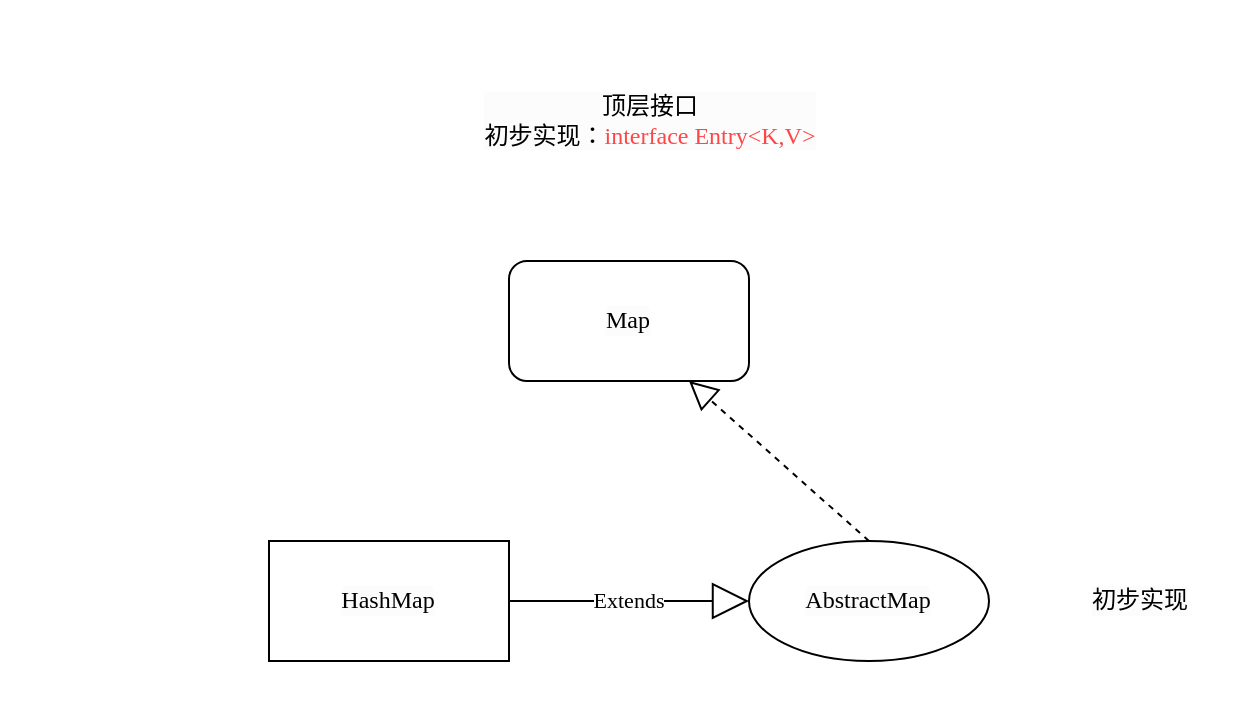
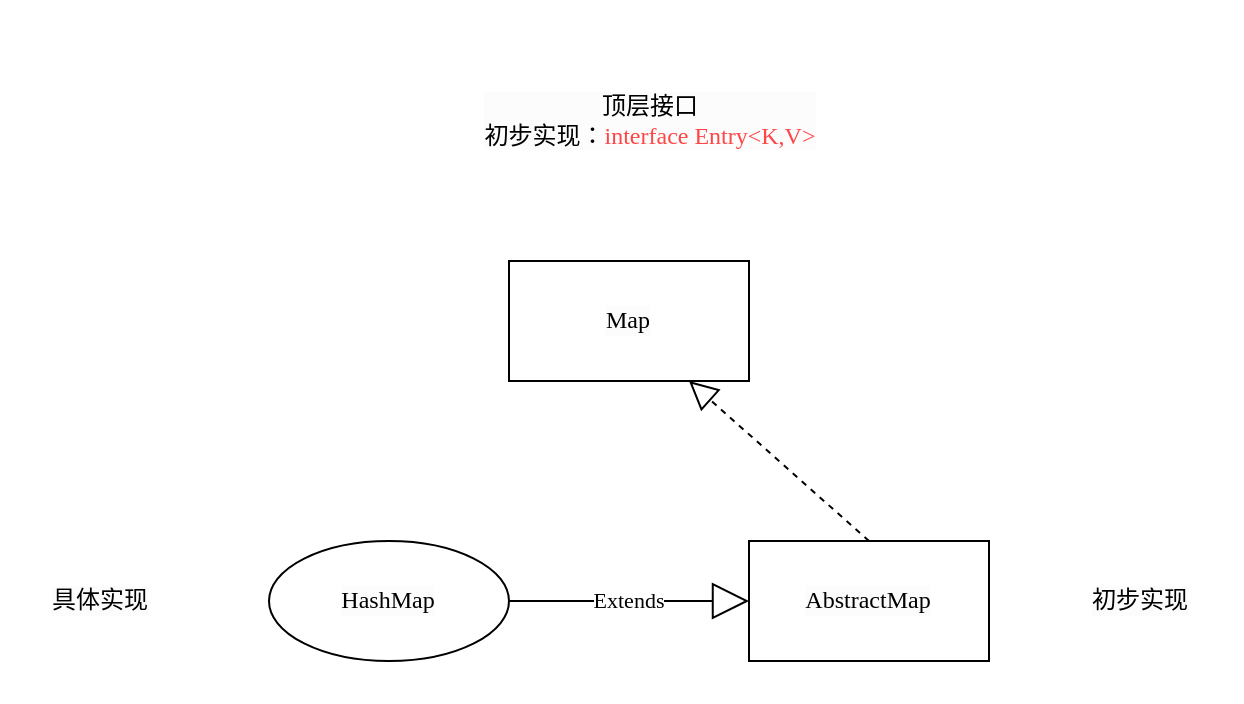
  <mxCell id="0" />
  <mxCell id="1" parent="0" />
- <mxCell id="2" value="AbstractMap" style="ellipse;whiteSpace=wrap;html=1;labelBackgroundColor=#FCFCFC;fontFamily=Verdana;" parent="1" vertex="1"><mxGeometry x="374" y="270" width="120" height="60" as="geometry" /></mxCell>
- <mxCell id="3" value="Map" style="whiteSpace=wrap;html=1;labelBackgroundColor=#FCFCFC;fontFamily=Verdana;rounded=1;" parent="1" vertex="1"><mxGeometry x="254" y="130" width="120" height="60" as="geometry" /></mxCell>
- <mxCell id="4" value="HashMap" style="rounded=0;whiteSpace=wrap;html=1;labelBackgroundColor=#FCFCFC;fontFamily=Verdana;" parent="1" vertex="1"><mxGeometry x="134" y="270" width="120" height="60" as="geometry" /></mxCell>
+ <mxCell id="2" value="AbstractMap" style="rounded=0;whiteSpace=wrap;html=1;labelBackgroundColor=#FCFCFC;fontFamily=Verdana;" parent="1" vertex="1"><mxGeometry x="374" y="270" width="120" height="60" as="geometry" /></mxCell>
+ <mxCell id="3" value="Map" style="rounded=0;whiteSpace=wrap;html=1;labelBackgroundColor=#FCFCFC;fontFamily=Verdana;" parent="1" vertex="1"><mxGeometry x="254" y="130" width="120" height="60" as="geometry" /></mxCell>
+ <mxCell id="4" value="HashMap" style="ellipse;whiteSpace=wrap;html=1;labelBackgroundColor=#FCFCFC;fontFamily=Verdana;" parent="1" vertex="1"><mxGeometry x="134" y="270" width="120" height="60" as="geometry" /></mxCell>
  <mxCell id="5" value="" style="endArrow=block;dashed=1;endFill=0;endSize=12;html=1;rounded=0;fontFamily=Verdana;entryX=0.75;entryY=1;entryDx=0;entryDy=0;exitX=0.5;exitY=0;exitDx=0;exitDy=0;" parent="1" source="2" target="3" edge="1"><mxGeometry width="160" relative="1" as="geometry"><mxPoint x="424" y="230" as="sourcePoint" /><mxPoint x="584" y="230" as="targetPoint" /></mxGeometry></mxCell>
  <mxCell id="6" value="Extends" style="endArrow=block;endSize=16;endFill=0;html=1;rounded=0;fontFamily=Verdana;exitX=1;exitY=0.5;exitDx=0;exitDy=0;entryX=0;entryY=0.5;entryDx=0;entryDy=0;" parent="1" source="4" target="2" edge="1"><mxGeometry width="160" relative="1" as="geometry"><mxPoint x="424" y="230" as="sourcePoint" /><mxPoint x="584" y="230" as="targetPoint" /></mxGeometry></mxCell>
  <mxCell id="7" value="顶层接口&lt;br&gt;初步实现：&lt;font color=&quot;#ff4545&quot;&gt;interface Entry&amp;lt;K,V&amp;gt;&lt;/font&gt;" style="text;html=1;strokeColor=none;fillColor=none;align=center;verticalAlign=middle;whiteSpace=wrap;rounded=0;labelBackgroundColor=#FCFCFC;fontFamily=Verdana;" parent="1" vertex="1"><mxGeometry x="200" y="20" width="250" height="80" as="geometry" /></mxCell>
  <mxCell id="8" value="初步实现" style="text;html=1;strokeColor=none;fillColor=none;align=center;verticalAlign=middle;whiteSpace=wrap;rounded=0;labelBackgroundColor=#FCFCFC;fontFamily=Verdana;" parent="1" vertex="1"><mxGeometry x="540" y="285" width="60" height="30" as="geometry" /></mxCell>
+ <mxCell id="9" value="具体实现" style="text;html=1;strokeColor=none;fillColor=none;align=center;verticalAlign=middle;whiteSpace=wrap;rounded=0;labelBackgroundColor=#FCFCFC;fontFamily=Verdana;" parent="1" vertex="1"><mxGeometry x="20" y="285" width="60" height="30" as="geometry" /></mxCell>
